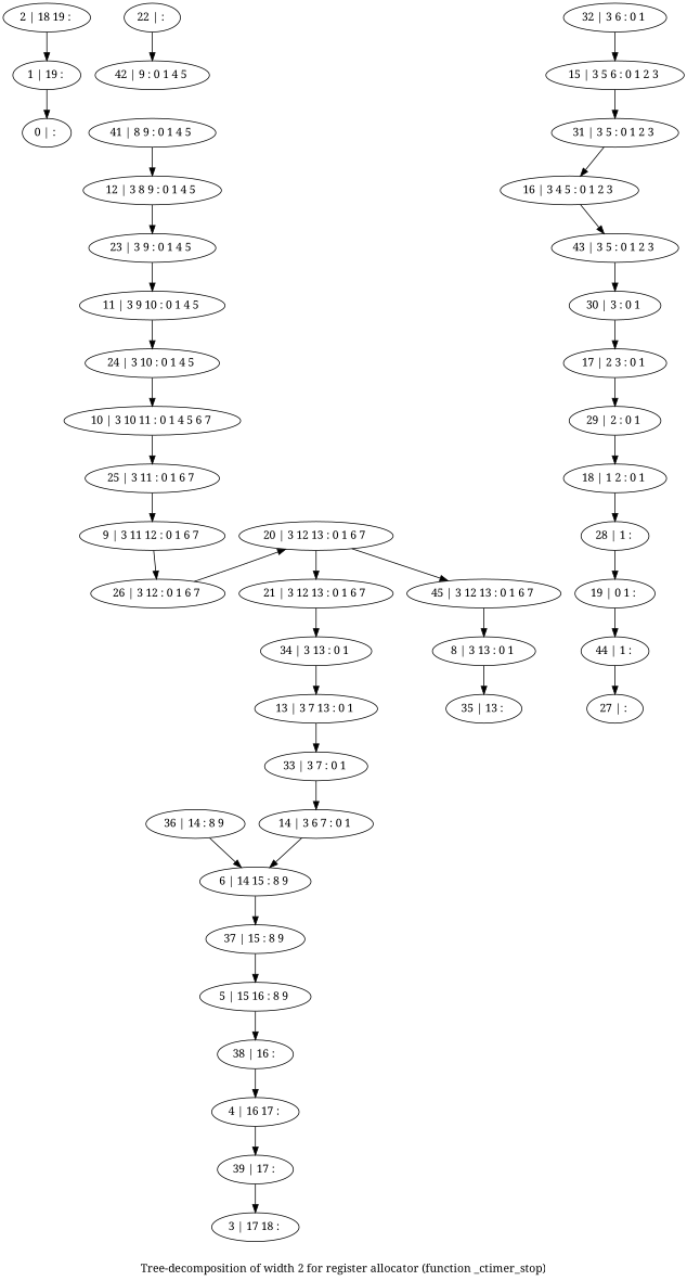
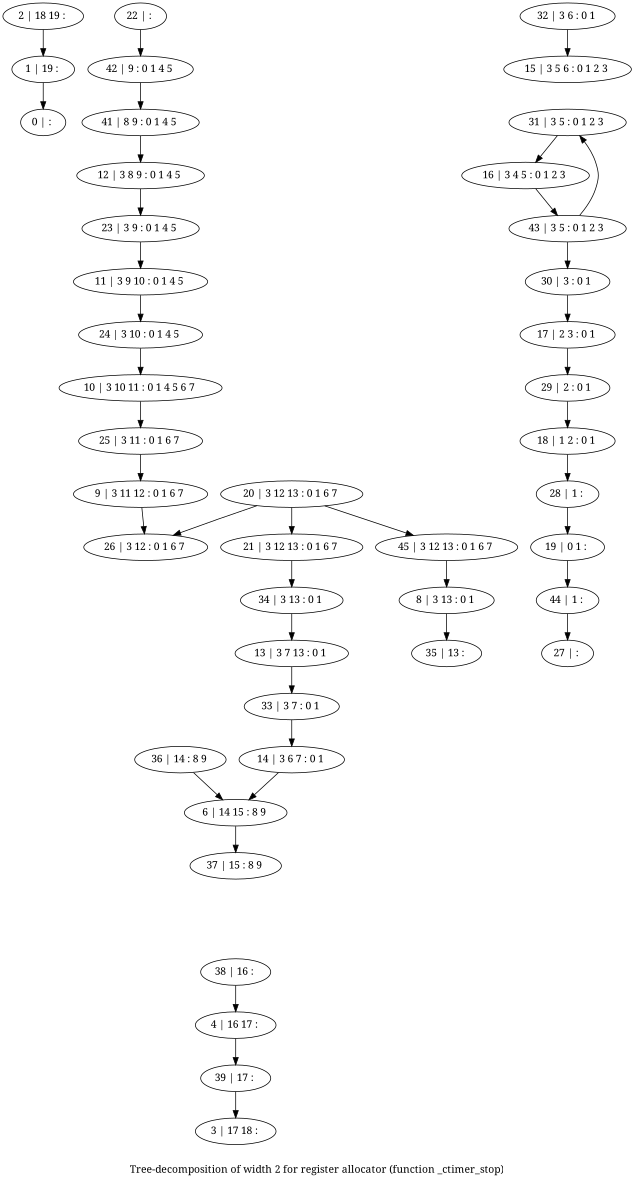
  digraph {
    fontname="Noto Serif"
    label="Tree-decomposition of width 2 for register allocator (function _ctimer_stop)"
    node [fontname="Noto Serif"]
    edge [fontname="Noto Serif"]
    n1 [label="0 | : "]
    n2 [label="1 | 19 : "]
    n3 [label="2 | 18 19 : "]
    n4 [label="3 | 17 18 : "]
    n5 [label="4 | 16 17 : "]
    n6 [label="39 | 17 : "]
-   n7 [label="5 | 15 16 : 8 9 "]
    n8 [label="38 | 16 : "]
    n9 [label="6 | 14 15 : 8 9 "]
    n10 [label="37 | 15 : 8 9 "]
    n11 [label="36 | 14 : 8 9 "]
    n12 [label="8 | 3 13 : 0 1 "]
    n13 [label="35 | 13 : "]
    n14 [label="9 | 3 11 12 : 0 1 6 7 "]
    n15 [label="26 | 3 12 : 0 1 6 7 "]
    n16 [label="20 | 3 12 13 : 0 1 6 7 "]
    n17 [label="10 | 3 10 11 : 0 1 4 5 6 7 "]
    n18 [label="25 | 3 11 : 0 1 6 7 "]
    n19 [label="11 | 3 9 10 : 0 1 4 5 "]
    n20 [label="24 | 3 10 : 0 1 4 5 "]
    n21 [label="12 | 3 8 9 : 0 1 4 5 "]
    n22 [label="23 | 3 9 : 0 1 4 5 "]
    n23 [label="13 | 3 7 13 : 0 1 "]
    n24 [label="33 | 3 7 : 0 1 "]
    n25 [label="14 | 3 6 7 : 0 1 "]
    n26 [label="32 | 3 6 : 0 1 "]
    n27 [label="15 | 3 5 6 : 0 1 2 3 "]
    n28 [label="31 | 3 5 : 0 1 2 3 "]
    n29 [label="16 | 3 4 5 : 0 1 2 3 "]
    n30 [label="43 | 3 5 : 0 1 2 3 "]
    n31 [label="30 | 3 : 0 1 "]
    n32 [label="17 | 2 3 : 0 1 "]
    n33 [label="29 | 2 : 0 1 "]
    n34 [label="18 | 1 2 : 0 1 "]
    n35 [label="28 | 1 : "]
    n36 [label="19 | 0 1 : "]
    n37 [label="44 | 1 : "]
    n38 [label="27 | : "]
    n39 [label="21 | 3 12 13 : 0 1 6 7 "]
    n40 [label="45 | 3 12 13 : 0 1 6 7 "]
    n41 [label="34 | 3 13 : 0 1 "]
    n42 [label="22 | : "]
    n43 [label="42 | 9 : 0 1 4 5 "]
    n44 [label="41 | 8 9 : 0 1 4 5 "]
    n2 -> n1
    n3 -> n2
    n5 -> n6
    n6 -> n4
-   n7 -> n8
    n8 -> n5
    n9 -> n10
-   n10 -> n7
    n11 -> n9
    n12 -> n13
    n14 -> n15
-   n15 -> n16
+   n16 -> n15
    n16 -> n39
    n16 -> n40
    n17 -> n18
    n18 -> n14
    n19 -> n20
    n20 -> n17
    n21 -> n22
    n22 -> n19
    n23 -> n24
    n24 -> n25
    n25 -> n9
    n26 -> n27
-   n27 -> n28
+   n30 -> n28
    n28 -> n29
    n29 -> n30
    n30 -> n31
    n31 -> n32
    n32 -> n33
    n33 -> n34
    n34 -> n35
    n35 -> n36
    n36 -> n37
    n37 -> n38
    n39 -> n41
    n40 -> n12
    n41 -> n23
    n42 -> n43
+   n43 -> n44
    n44 -> n21
  }
